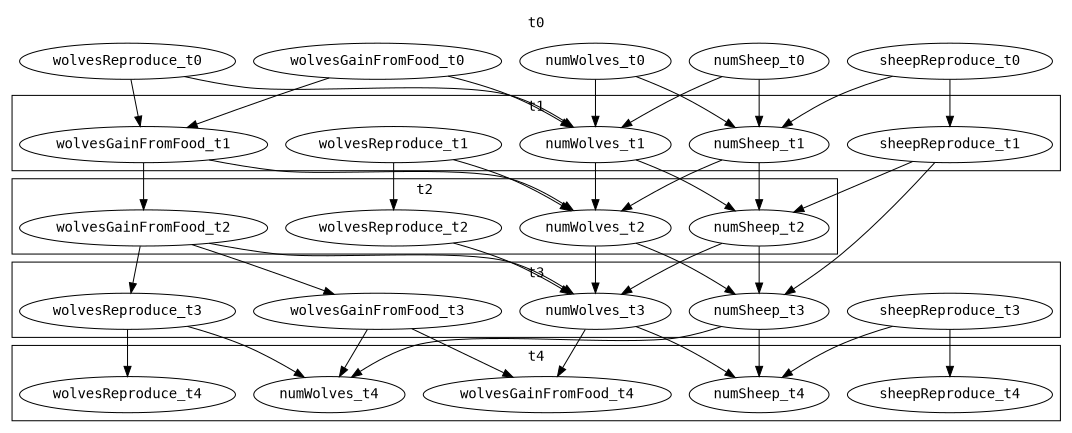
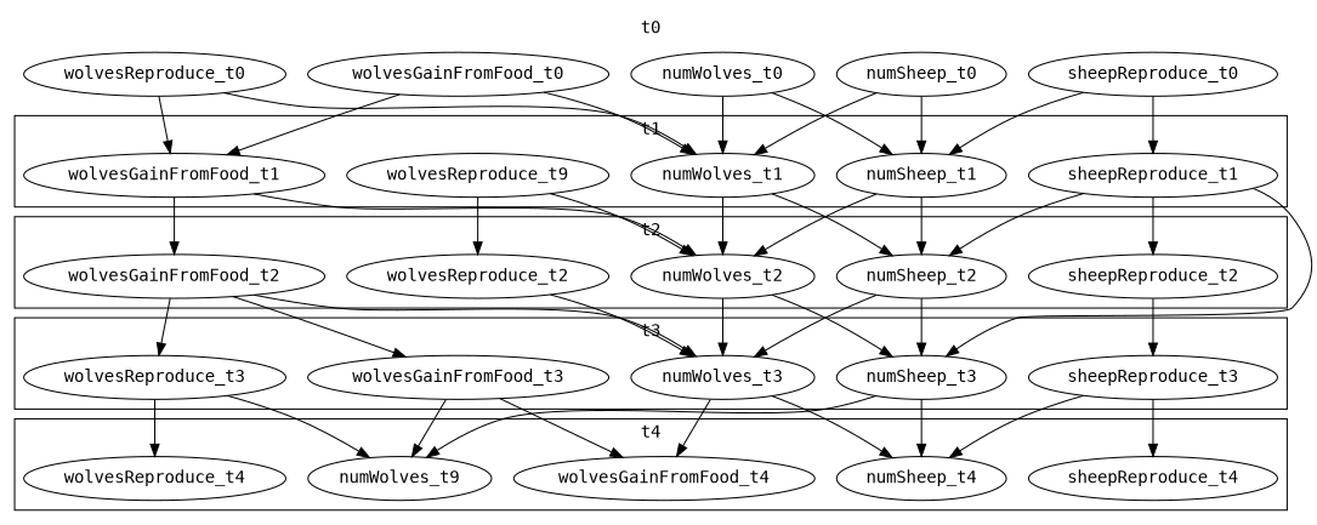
  digraph {
    fontname="DejaVu Sans Mono"
    newrank=True
    rankdir=TB
    node [fontname="DejaVu Sans Mono"]
    edge [fontname="DejaVu Sans Mono"]
    numSheep_t0
    sheepReproduce_t0
    wolvesGainFromFood_t0
    numWolves_t0
    wolvesReproduce_t0
    numSheep_t2
+   sheepReproduce_t2
    numWolves_t2
    wolvesReproduce_t2
    wolvesGainFromFood_t2
    numSheep_t1
    sheepReproduce_t1
    numWolves_t1
-   wolvesReproduce_t1
+   wolvesReproduce_t1 [label=wolvesReproduce_t9]
    wolvesGainFromFood_t1
    numSheep_t3
    sheepReproduce_t3
    numWolves_t3
    wolvesReproduce_t3
    wolvesGainFromFood_t3
    numSheep_t4
    sheepReproduce_t4
-   numWolves_t4
+   numWolves_t4 [label=numWolves_t9]
    wolvesReproduce_t4
    wolvesGainFromFood_t4
    subgraph cluster_1 {
      label=t0
      pencolor=transparent
      subgraph sub_2 {
        label=t0
        pencolor=transparent
        rank=same
        numSheep_t0
        sheepReproduce_t0
        wolvesGainFromFood_t0
        numWolves_t0
        wolvesReproduce_t0
      }
    }
    subgraph cluster_3 {
      label=t2
      pencolor=black
      subgraph sub_4 {
        label=t2
        pencolor=black
        rank=same
        numSheep_t2
+       sheepReproduce_t2
        numWolves_t2
        wolvesReproduce_t2
        wolvesGainFromFood_t2
      }
    }
    subgraph cluster_5 {
      label=t1
      pencolor=black
      subgraph sub_6 {
        label=t1
        pencolor=black
        rank=same
        numSheep_t1
        sheepReproduce_t1
        numWolves_t1
        wolvesReproduce_t1
        wolvesGainFromFood_t1
      }
    }
    subgraph cluster_7 {
      label=t3
      pencolor=black
      subgraph sub_8 {
        label=t3
        pencolor=black
        rank=same
        numSheep_t3
        sheepReproduce_t3
        numWolves_t3
        wolvesReproduce_t3
        wolvesGainFromFood_t3
      }
    }
    subgraph cluster_9 {
      label=t4
      pencolor=black
      subgraph sub_10 {
        label=t4
        pencolor=black
        rank=same
        numSheep_t4
        sheepReproduce_t4
        numWolves_t4
        wolvesReproduce_t4
        wolvesGainFromFood_t4
      }
    }
    numSheep_t0 -> numSheep_t1
    numSheep_t0 -> numWolves_t1
    sheepReproduce_t0 -> numSheep_t1
    sheepReproduce_t0 -> sheepReproduce_t1
    wolvesGainFromFood_t0 -> numWolves_t1
    wolvesGainFromFood_t0 -> wolvesGainFromFood_t1
    numWolves_t0 -> numSheep_t1
    numWolves_t0 -> numWolves_t1
    wolvesReproduce_t0 -> numWolves_t1
    wolvesReproduce_t0 -> wolvesGainFromFood_t1
    numSheep_t2 -> numSheep_t3
    numSheep_t2 -> numWolves_t3
+   sheepReproduce_t2 -> sheepReproduce_t3
    numWolves_t2 -> numSheep_t3
    numWolves_t2 -> numWolves_t3
    wolvesReproduce_t2 -> numWolves_t3
    wolvesGainFromFood_t2 -> numWolves_t3
    wolvesGainFromFood_t2 -> wolvesReproduce_t3
    wolvesGainFromFood_t2 -> wolvesGainFromFood_t3
    numSheep_t1 -> numSheep_t2
    numSheep_t1 -> numWolves_t2
    sheepReproduce_t1 -> numSheep_t2
+   sheepReproduce_t1 -> sheepReproduce_t2
    sheepReproduce_t1 -> numSheep_t3
    numWolves_t1 -> numSheep_t2
    numWolves_t1 -> numWolves_t2
    wolvesReproduce_t1 -> numWolves_t2
    wolvesReproduce_t1 -> wolvesReproduce_t2
    wolvesGainFromFood_t1 -> numWolves_t2
    wolvesGainFromFood_t1 -> wolvesGainFromFood_t2
    numSheep_t3 -> numSheep_t4
    numSheep_t3 -> numWolves_t4
    sheepReproduce_t3 -> numSheep_t4
    sheepReproduce_t3 -> sheepReproduce_t4
    numWolves_t3 -> numSheep_t4
    numWolves_t3 -> wolvesGainFromFood_t4
    wolvesReproduce_t3 -> numWolves_t4
    wolvesReproduce_t3 -> wolvesReproduce_t4
    wolvesGainFromFood_t3 -> numWolves_t4
    wolvesGainFromFood_t3 -> wolvesGainFromFood_t4
  }
